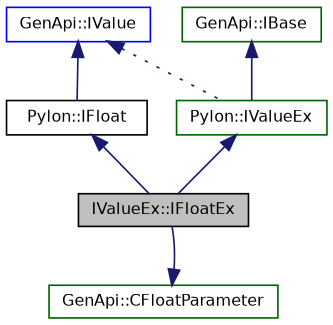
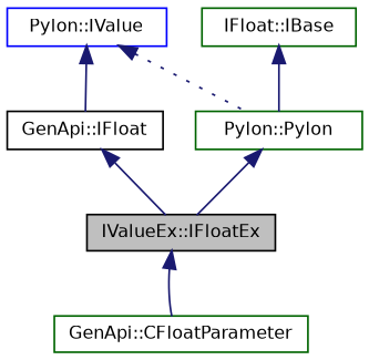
  digraph {
    node [color=darkgreen fillcolor=white fontname=Helvetica fontsize=10 shape=record style=filled]
    edge [color=midnightblue dir=back fontname=Helvetica fontsize=10 labelfontname=Helvetica labelfontsize=10 style=solid]
    n1 [color=black fillcolor=grey75 fontcolor=black height=0.2 label="IValueEx::IFloatEx" width=0.4]
    n2 [height=0.2 label="GenApi::CFloatParameter" width=0.4]
-   n3 [color=black height=0.2 label="Pylon::IFloat" width=0.4]
-   n4 [color=blue height=0.2 label="GenApi::IValue" width=0.4]
-   n5 [height=0.2 label="Pylon::IValueEx" width=0.4]
-   n6 [height=0.2 label="GenApi::IBase" width=0.4]
-   n2 -> n1
+   n3 [color=black height=0.2 label="GenApi::IFloat" width=0.4]
+   n4 [color=blue height=0.2 label="Pylon::IValue" width=0.4]
+   n5 [height=0.2 label="Pylon::Pylon" width=0.4]
+   n6 [height=0.2 label="IFloat::IBase" width=0.4]
+   n1 -> n2
    n3 -> n1
    n4 -> n3
    n4 -> n5 [style=dotted]
    n5 -> n1
    n6 -> n5
  }
